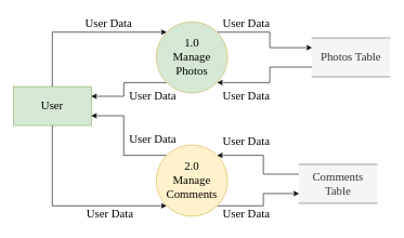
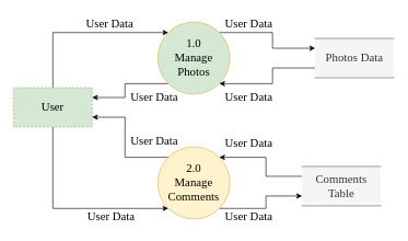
  <mxCell id="0" />
  <mxCell id="1" parent="0" />
  <mxCell id="2" style="edgeStyle=orthogonalEdgeStyle;rounded=0;orthogonalLoop=1;jettySize=auto;html=1;exitX=0.5;exitY=0;exitDx=0;exitDy=0;entryX=0;entryY=0;entryDx=0;entryDy=0;" parent="1" source="4" target="7" edge="1"><mxGeometry relative="1" as="geometry" /></mxCell>
  <mxCell id="3" style="edgeStyle=orthogonalEdgeStyle;rounded=0;orthogonalLoop=1;jettySize=auto;html=1;exitX=0.5;exitY=1;exitDx=0;exitDy=0;entryX=0;entryY=1;entryDx=0;entryDy=0;" parent="1" source="4" target="10" edge="1"><mxGeometry relative="1" as="geometry"><Array as="points"><mxPoint x="80" y="317" /></Array></mxGeometry></mxCell>
- <mxCell id="4" value="User" style="rounded=0;whiteSpace=wrap;html=1;fontFamily=Times New Roman;fontSize=18;fillColor=#d5e8d4;strokeColor=#82b366;" parent="1" vertex="1"><mxGeometry x="20" y="133" width="120" height="60" as="geometry" /></mxCell>
+ <mxCell id="4" value="User" style="rounded=0;whiteSpace=wrap;html=1;fontFamily=Times New Roman;fontSize=18;fillColor=#d5e8d4;strokeColor=#82b366;dashed=1;" parent="1" vertex="1"><mxGeometry x="20" y="133" width="120" height="60" as="geometry" /></mxCell>
  <mxCell id="5" style="edgeStyle=orthogonalEdgeStyle;rounded=0;orthogonalLoop=1;jettySize=auto;html=1;exitX=1;exitY=0;exitDx=0;exitDy=0;entryX=0;entryY=0.25;entryDx=0;entryDy=0;" parent="1" source="7" target="12" edge="1"><mxGeometry relative="1" as="geometry" /></mxCell>
  <mxCell id="6" style="edgeStyle=orthogonalEdgeStyle;rounded=0;orthogonalLoop=1;jettySize=auto;html=1;exitX=0;exitY=1;exitDx=0;exitDy=0;entryX=1;entryY=0.25;entryDx=0;entryDy=0;" parent="1" source="7" target="4" edge="1"><mxGeometry relative="1" as="geometry" /></mxCell>
  <mxCell id="7" value="1.0&lt;div style=&quot;font-size: 18px;&quot;&gt;Manage&lt;/div&gt;&lt;div style=&quot;font-size: 18px;&quot;&gt;Photos&lt;/div&gt;" style="ellipse;whiteSpace=wrap;html=1;aspect=fixed;fontFamily=Times New Roman;fontSize=18;fillColor=#d5e8d4;strokeColor=#d6b656;" parent="1" vertex="1"><mxGeometry x="240" y="33" width="110" height="110" as="geometry" /></mxCell>
  <mxCell id="8" style="edgeStyle=orthogonalEdgeStyle;rounded=0;orthogonalLoop=1;jettySize=auto;html=1;exitX=1;exitY=1;exitDx=0;exitDy=0;entryX=0;entryY=0.75;entryDx=0;entryDy=0;" parent="1" source="10" target="14" edge="1"><mxGeometry relative="1" as="geometry" /></mxCell>
  <mxCell id="9" style="edgeStyle=orthogonalEdgeStyle;rounded=0;orthogonalLoop=1;jettySize=auto;html=1;exitX=0;exitY=0;exitDx=0;exitDy=0;entryX=1;entryY=0.75;entryDx=0;entryDy=0;" parent="1" source="10" target="4" edge="1"><mxGeometry relative="1" as="geometry" /></mxCell>
  <mxCell id="10" value="2.0&lt;div style=&quot;font-size: 18px;&quot;&gt;Manage&lt;/div&gt;&lt;div style=&quot;font-size: 18px;&quot;&gt;Comments&lt;/div&gt;" style="ellipse;whiteSpace=wrap;html=1;aspect=fixed;fontFamily=Times New Roman;fontSize=18;fillColor=#fff2cc;strokeColor=#d6b656;" parent="1" vertex="1"><mxGeometry x="240" y="223" width="110" height="110" as="geometry" /></mxCell>
  <mxCell id="11" style="edgeStyle=orthogonalEdgeStyle;rounded=0;orthogonalLoop=1;jettySize=auto;html=1;exitX=0;exitY=0.75;exitDx=0;exitDy=0;entryX=1;entryY=1;entryDx=0;entryDy=0;" parent="1" source="12" target="7" edge="1"><mxGeometry relative="1" as="geometry" /></mxCell>
- <mxCell id="12" value="Photos Table" style="shape=partialRectangle;whiteSpace=wrap;html=1;left=0;right=0;fillColor=#f5f5f5;fontFamily=Times New Roman;fontSize=18;strokeColor=#666666;fontColor=#333333;" parent="1" vertex="1"><mxGeometry x="480" y="58" width="120" height="60" as="geometry" /></mxCell>
+ <mxCell id="12" value="Photos Data" style="shape=partialRectangle;whiteSpace=wrap;html=1;left=0;right=0;fillColor=#f5f5f5;fontFamily=Times New Roman;fontSize=18;strokeColor=#666666;fontColor=#333333;" parent="1" vertex="1"><mxGeometry x="480" y="58" width="120" height="60" as="geometry" /></mxCell>
  <mxCell id="13" style="edgeStyle=orthogonalEdgeStyle;rounded=0;orthogonalLoop=1;jettySize=auto;html=1;exitX=0;exitY=0.25;exitDx=0;exitDy=0;entryX=1;entryY=0;entryDx=0;entryDy=0;" parent="1" source="14" target="10" edge="1"><mxGeometry relative="1" as="geometry" /></mxCell>
  <mxCell id="14" value="Comments Table" style="shape=partialRectangle;whiteSpace=wrap;html=1;left=0;right=0;fillColor=#f5f5f5;fontFamily=Times New Roman;fontSize=18;strokeColor=#666666;fontColor=#333333;" parent="1" vertex="1"><mxGeometry x="460" y="253" width="120" height="60" as="geometry" /></mxCell>
  <mxCell id="15" value="&lt;font style=&quot;font-size: 18px;&quot; face=&quot;Times New Roman&quot;&gt;User Data&lt;/font&gt;" style="text;html=1;align=center;verticalAlign=middle;whiteSpace=wrap;rounded=0;" parent="1" vertex="1"><mxGeometry x="122" y="21" width="90" height="30" as="geometry" /></mxCell>
  <mxCell id="16" value="&lt;font style=&quot;font-size: 18px;&quot; face=&quot;Times New Roman&quot;&gt;User Data&lt;/font&gt;" style="text;html=1;align=center;verticalAlign=middle;whiteSpace=wrap;rounded=0;" parent="1" vertex="1"><mxGeometry x="334" y="20" width="90" height="30" as="geometry" /></mxCell>
  <mxCell id="17" value="&lt;font style=&quot;font-size: 18px;&quot; face=&quot;Times New Roman&quot;&gt;User Data&lt;/font&gt;" style="text;html=1;align=center;verticalAlign=middle;whiteSpace=wrap;rounded=0;" parent="1" vertex="1"><mxGeometry x="190" y="133" width="90" height="30" as="geometry" /></mxCell>
  <mxCell id="18" value="&lt;font style=&quot;font-size: 18px;&quot; face=&quot;Times New Roman&quot;&gt;User Data&lt;/font&gt;" style="text;html=1;align=center;verticalAlign=middle;whiteSpace=wrap;rounded=0;" parent="1" vertex="1"><mxGeometry x="334" y="133" width="90" height="30" as="geometry" /></mxCell>
  <mxCell id="19" value="&lt;font style=&quot;font-size: 18px;&quot; face=&quot;Times New Roman&quot;&gt;User Data&lt;/font&gt;" style="text;html=1;align=center;verticalAlign=middle;whiteSpace=wrap;rounded=0;" parent="1" vertex="1"><mxGeometry x="190" y="199" width="90" height="30" as="geometry" /></mxCell>
  <mxCell id="20" value="&lt;font style=&quot;font-size: 18px;&quot; face=&quot;Times New Roman&quot;&gt;User Data&lt;/font&gt;" style="text;html=1;align=center;verticalAlign=middle;whiteSpace=wrap;rounded=0;" parent="1" vertex="1"><mxGeometry x="334" y="203" width="90" height="30" as="geometry" /></mxCell>
  <mxCell id="21" value="&lt;font style=&quot;font-size: 18px;&quot; face=&quot;Times New Roman&quot;&gt;User Data&lt;/font&gt;" style="text;html=1;align=center;verticalAlign=middle;whiteSpace=wrap;rounded=0;" parent="1" vertex="1"><mxGeometry x="124" y="315" width="90" height="30" as="geometry" /></mxCell>
  <mxCell id="22" value="&lt;font style=&quot;font-size: 18px;&quot; face=&quot;Times New Roman&quot;&gt;User Data&lt;/font&gt;" style="text;html=1;align=center;verticalAlign=middle;whiteSpace=wrap;rounded=0;" parent="1" vertex="1"><mxGeometry x="334" y="315" width="90" height="30" as="geometry" /></mxCell>
